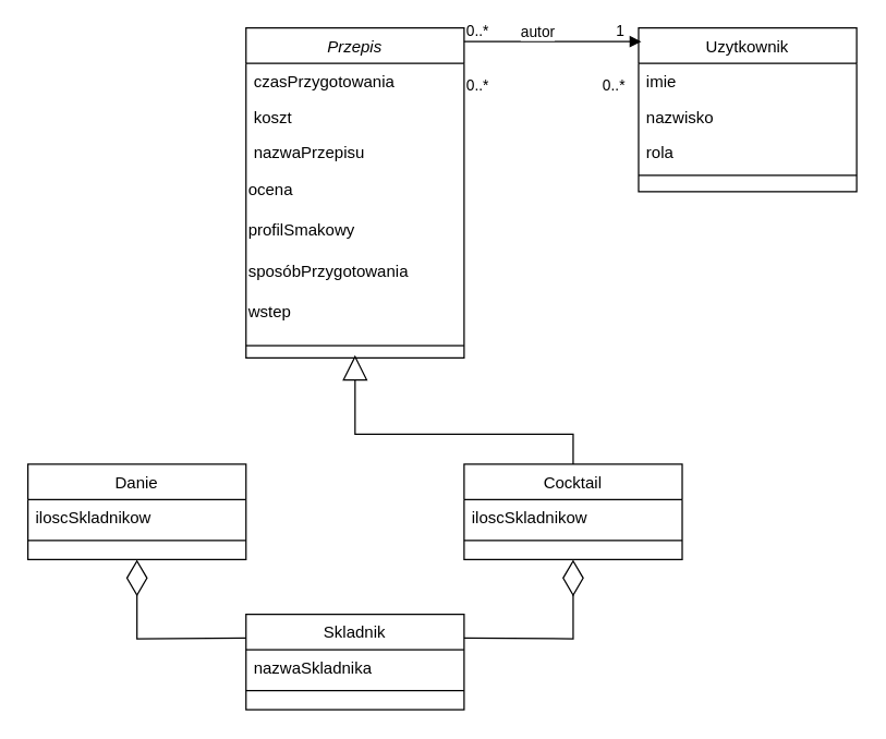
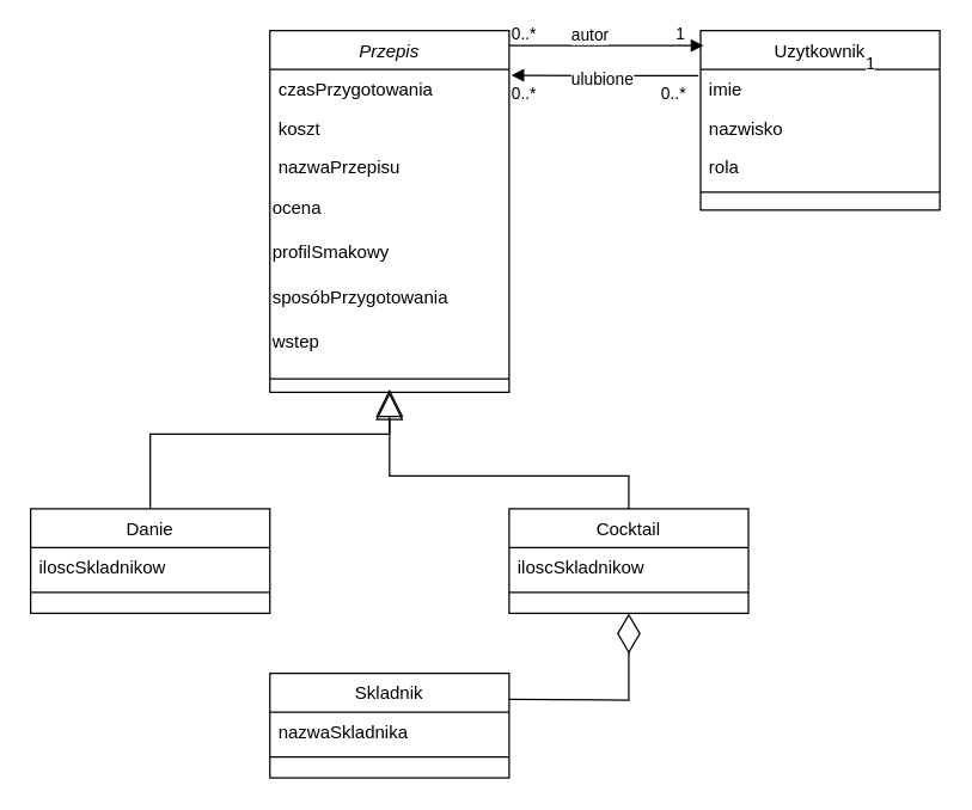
  <mxCell id="0" />
  <mxCell id="1" parent="0" />
  <mxCell id="2" value="Przepis" style="swimlane;fontStyle=2;align=center;verticalAlign=top;childLayout=stackLayout;horizontal=1;startSize=26;horizontalStack=0;resizeParent=1;resizeLast=0;collapsible=1;marginBottom=0;rounded=0;shadow=0;strokeWidth=1;" parent="1" vertex="1"><mxGeometry x="180" y="20" width="160" height="242" as="geometry"><mxRectangle x="230" y="140" width="160" height="26" as="alternateBounds" /></mxGeometry></mxCell>
  <mxCell id="3" value="czasPrzygotowania" style="text;align=left;verticalAlign=top;spacingLeft=4;spacingRight=4;overflow=hidden;rotatable=0;points=[[0,0.5],[1,0.5]];portConstraint=eastwest;" parent="2" vertex="1"><mxGeometry y="26" width="160" height="26" as="geometry" /></mxCell>
  <mxCell id="4" value="koszt" style="text;align=left;verticalAlign=top;spacingLeft=4;spacingRight=4;overflow=hidden;rotatable=0;points=[[0,0.5],[1,0.5]];portConstraint=eastwest;rounded=0;shadow=0;html=0;" parent="2" vertex="1"><mxGeometry y="52" width="160" height="26" as="geometry" /></mxCell>
  <mxCell id="5" value="nazwaPrzepisu" style="text;align=left;verticalAlign=top;spacingLeft=4;spacingRight=4;overflow=hidden;rotatable=0;points=[[0,0.5],[1,0.5]];portConstraint=eastwest;rounded=0;shadow=0;html=0;" parent="2" vertex="1"><mxGeometry y="78" width="160" height="26" as="geometry" /></mxCell>
  <mxCell id="6" value="ocena&lt;br&gt;" style="text;html=1;align=left;verticalAlign=middle;resizable=0;points=[];autosize=1;strokeColor=none;fillColor=none;" vertex="1" parent="2"><mxGeometry y="104" width="160" height="30" as="geometry" /></mxCell>
  <mxCell id="7" value="profilSmakowy" style="text;html=1;align=left;verticalAlign=middle;resizable=0;points=[];autosize=1;strokeColor=none;fillColor=none;" vertex="1" parent="2"><mxGeometry y="134" width="160" height="30" as="geometry" /></mxCell>
  <mxCell id="8" value="sposóbPrzygotowania" style="text;html=1;align=left;verticalAlign=middle;resizable=0;points=[];autosize=1;strokeColor=none;fillColor=none;" vertex="1" parent="2"><mxGeometry y="164" width="160" height="30" as="geometry" /></mxCell>
  <mxCell id="9" value="wstep" style="text;html=1;align=left;verticalAlign=middle;resizable=0;points=[];autosize=1;strokeColor=none;fillColor=none;fontStyle=0" vertex="1" parent="2"><mxGeometry y="194" width="160" height="30" as="geometry" /></mxCell>
  <mxCell id="10" value="" style="line;html=1;strokeWidth=1;align=left;verticalAlign=middle;spacingTop=-1;spacingLeft=3;spacingRight=3;rotatable=0;labelPosition=right;points=[];portConstraint=eastwest;" parent="2" vertex="1"><mxGeometry y="224" width="160" height="18" as="geometry" /></mxCell>
  <mxCell id="11" value="Uzytkownik" style="swimlane;fontStyle=0;align=center;verticalAlign=top;childLayout=stackLayout;horizontal=1;startSize=26;horizontalStack=0;resizeParent=1;resizeLast=0;collapsible=1;marginBottom=0;rounded=0;shadow=0;strokeWidth=1;" parent="1" vertex="1"><mxGeometry x="468" y="20" width="160" height="120" as="geometry"><mxRectangle x="550" y="140" width="160" height="26" as="alternateBounds" /></mxGeometry></mxCell>
  <mxCell id="12" value="imie" style="text;align=left;verticalAlign=top;spacingLeft=4;spacingRight=4;overflow=hidden;rotatable=0;points=[[0,0.5],[1,0.5]];portConstraint=eastwest;" parent="11" vertex="1"><mxGeometry y="26" width="160" height="26" as="geometry" /></mxCell>
  <mxCell id="13" value="nazwisko" style="text;align=left;verticalAlign=top;spacingLeft=4;spacingRight=4;overflow=hidden;rotatable=0;points=[[0,0.5],[1,0.5]];portConstraint=eastwest;rounded=0;shadow=0;html=0;" parent="11" vertex="1"><mxGeometry y="52" width="160" height="26" as="geometry" /></mxCell>
  <mxCell id="14" value="rola" style="text;align=left;verticalAlign=top;spacingLeft=4;spacingRight=4;overflow=hidden;rotatable=0;points=[[0,0.5],[1,0.5]];portConstraint=eastwest;rounded=0;shadow=0;html=0;" parent="11" vertex="1"><mxGeometry y="78" width="160" height="26" as="geometry" /></mxCell>
  <mxCell id="15" value="" style="line;html=1;strokeWidth=1;align=left;verticalAlign=middle;spacingTop=-1;spacingLeft=3;spacingRight=3;rotatable=0;labelPosition=right;points=[];portConstraint=eastwest;" parent="11" vertex="1"><mxGeometry y="104" width="160" height="8" as="geometry" /></mxCell>
  <mxCell id="16" value="Skladnik" style="swimlane;fontStyle=0;align=center;verticalAlign=top;childLayout=stackLayout;horizontal=1;startSize=26;horizontalStack=0;resizeParent=1;resizeLast=0;collapsible=1;marginBottom=0;rounded=0;shadow=0;strokeWidth=1;" vertex="1" parent="1"><mxGeometry x="180" y="450" width="160" height="70" as="geometry"><mxRectangle x="550" y="140" width="160" height="26" as="alternateBounds" /></mxGeometry></mxCell>
  <mxCell id="17" value="nazwaSkladnika" style="text;align=left;verticalAlign=top;spacingLeft=4;spacingRight=4;overflow=hidden;rotatable=0;points=[[0,0.5],[1,0.5]];portConstraint=eastwest;" vertex="1" parent="16"><mxGeometry y="26" width="160" height="26" as="geometry" /></mxCell>
  <mxCell id="18" value="" style="line;html=1;strokeWidth=1;align=left;verticalAlign=middle;spacingTop=-1;spacingLeft=3;spacingRight=3;rotatable=0;labelPosition=right;points=[];portConstraint=eastwest;" vertex="1" parent="16"><mxGeometry y="52" width="160" height="8" as="geometry" /></mxCell>
  <mxCell id="19" value="Danie" style="swimlane;fontStyle=0;align=center;verticalAlign=top;childLayout=stackLayout;horizontal=1;startSize=26;horizontalStack=0;resizeParent=1;resizeLast=0;collapsible=1;marginBottom=0;rounded=0;shadow=0;strokeWidth=1;" vertex="1" parent="1"><mxGeometry x="20" y="340" width="160" height="70" as="geometry"><mxRectangle x="550" y="140" width="160" height="26" as="alternateBounds" /></mxGeometry></mxCell>
  <mxCell id="20" value="iloscSkladnikow" style="text;align=left;verticalAlign=top;spacingLeft=4;spacingRight=4;overflow=hidden;rotatable=0;points=[[0,0.5],[1,0.5]];portConstraint=eastwest;" vertex="1" parent="19"><mxGeometry y="26" width="160" height="26" as="geometry" /></mxCell>
  <mxCell id="21" value="" style="line;html=1;strokeWidth=1;align=left;verticalAlign=middle;spacingTop=-1;spacingLeft=3;spacingRight=3;rotatable=0;labelPosition=right;points=[];portConstraint=eastwest;" vertex="1" parent="19"><mxGeometry y="52" width="160" height="8" as="geometry" /></mxCell>
  <mxCell id="22" value="Cocktail" style="swimlane;fontStyle=0;align=center;verticalAlign=top;childLayout=stackLayout;horizontal=1;startSize=26;horizontalStack=0;resizeParent=1;resizeLast=0;collapsible=1;marginBottom=0;rounded=0;shadow=0;strokeWidth=1;" vertex="1" parent="1"><mxGeometry x="340" y="340" width="160" height="70" as="geometry"><mxRectangle x="550" y="140" width="160" height="26" as="alternateBounds" /></mxGeometry></mxCell>
  <mxCell id="23" value="iloscSkladnikow" style="text;align=left;verticalAlign=top;spacingLeft=4;spacingRight=4;overflow=hidden;rotatable=0;points=[[0,0.5],[1,0.5]];portConstraint=eastwest;" vertex="1" parent="22"><mxGeometry y="26" width="160" height="26" as="geometry" /></mxCell>
  <mxCell id="24" value="" style="line;html=1;strokeWidth=1;align=left;verticalAlign=middle;spacingTop=-1;spacingLeft=3;spacingRight=3;rotatable=0;labelPosition=right;points=[];portConstraint=eastwest;" vertex="1" parent="22"><mxGeometry y="52" width="160" height="8" as="geometry" /></mxCell>
+ <mxCell id="25" value="" style="endArrow=block;endSize=16;endFill=0;html=1;rounded=0;exitX=0.5;exitY=0;exitDx=0;exitDy=0;entryX=0.5;entryY=1;entryDx=0;entryDy=0;" edge="1" parent="1" source="19" target="2"><mxGeometry width="160" relative="1" as="geometry"><mxPoint x="290" y="240" as="sourcePoint" /><mxPoint x="450" y="240" as="targetPoint" /><Array as="points"><mxPoint x="100" y="290" /><mxPoint x="260" y="290" /></Array></mxGeometry></mxCell>
  <mxCell id="26" value="" style="endArrow=block;endSize=16;endFill=0;html=1;rounded=0;exitX=0.5;exitY=0;exitDx=0;exitDy=0;" edge="1" parent="1" source="22"><mxGeometry x="-0.15" y="2" width="160" relative="1" as="geometry"><mxPoint x="100" y="368" as="sourcePoint" /><mxPoint x="260" y="260" as="targetPoint" /><Array as="points"><mxPoint x="420" y="318" /><mxPoint x="260" y="318" /></Array><mxPoint as="offset" /></mxGeometry></mxCell>
- <mxCell id="27" value="" style="endArrow=diamondThin;endFill=0;endSize=24;html=1;rounded=0;entryX=0.5;entryY=1;entryDx=0;entryDy=0;exitX=0;exitY=0.25;exitDx=0;exitDy=0;" edge="1" parent="1" source="16" target="19"><mxGeometry width="160" relative="1" as="geometry"><mxPoint x="-70" y="470" as="sourcePoint" /><mxPoint x="90" y="470" as="targetPoint" /><Array as="points"><mxPoint x="100" y="468" /></Array></mxGeometry></mxCell>
  <mxCell id="28" value="" style="endArrow=diamondThin;endFill=0;endSize=24;html=1;rounded=0;entryX=0.5;entryY=1;entryDx=0;entryDy=0;exitX=1;exitY=0.25;exitDx=0;exitDy=0;" edge="1" parent="1" source="16"><mxGeometry width="160" relative="1" as="geometry"><mxPoint x="500" y="467.5" as="sourcePoint" /><mxPoint x="420" y="410" as="targetPoint" /><Array as="points"><mxPoint x="420" y="468" /></Array></mxGeometry></mxCell>
  <mxCell id="29" value="autor" style="endArrow=block;endFill=1;html=1;edgeStyle=orthogonalEdgeStyle;align=left;verticalAlign=top;rounded=0;" edge="1" parent="1"><mxGeometry x="-0.385" y="20" relative="1" as="geometry"><mxPoint x="340" y="30" as="sourcePoint" /><mxPoint x="470" y="30" as="targetPoint" /><mxPoint as="offset" /></mxGeometry></mxCell>
  <mxCell id="30" value="1" style="edgeLabel;resizable=0;html=1;align=left;verticalAlign=bottom;" connectable="0" vertex="1" parent="29"><mxGeometry x="-1" relative="1" as="geometry"><mxPoint x="110" as="offset" /></mxGeometry></mxCell>
  <mxCell id="31" value="0..*" style="edgeLabel;resizable=0;html=1;align=left;verticalAlign=bottom;rotation=0;" connectable="0" vertex="1" parent="1"><mxGeometry x="340" y="30" as="geometry" /></mxCell>
+ <mxCell id="32" value="ulubione" style="endArrow=block;endFill=1;html=1;edgeStyle=orthogonalEdgeStyle;align=left;verticalAlign=top;rounded=0;entryX=1.009;entryY=0.146;entryDx=0;entryDy=0;entryPerimeter=0;exitX=-0.009;exitY=0.159;exitDx=0;exitDy=0;exitPerimeter=0;" edge="1" parent="1" source="12" target="3"><mxGeometry x="0.385" y="-10" relative="1" as="geometry"><mxPoint x="410" y="50" as="sourcePoint" /><mxPoint x="468" y="50" as="targetPoint" /><mxPoint as="offset" /></mxGeometry></mxCell>
+ <mxCell id="33" value="1" style="edgeLabel;resizable=0;html=1;align=left;verticalAlign=bottom;" connectable="0" vertex="1" parent="32"><mxGeometry x="-1" relative="1" as="geometry"><mxPoint x="110" as="offset" /></mxGeometry></mxCell>
  <mxCell id="34" value="0..*" style="edgeLabel;resizable=0;html=1;align=left;verticalAlign=bottom;" connectable="0" vertex="1" parent="1"><mxGeometry x="440" y="70" as="geometry" /></mxCell>
  <mxCell id="35" value="0..*" style="edgeLabel;resizable=0;html=1;align=left;verticalAlign=bottom;" connectable="0" vertex="1" parent="1"><mxGeometry x="340" y="70" as="geometry" /></mxCell>
